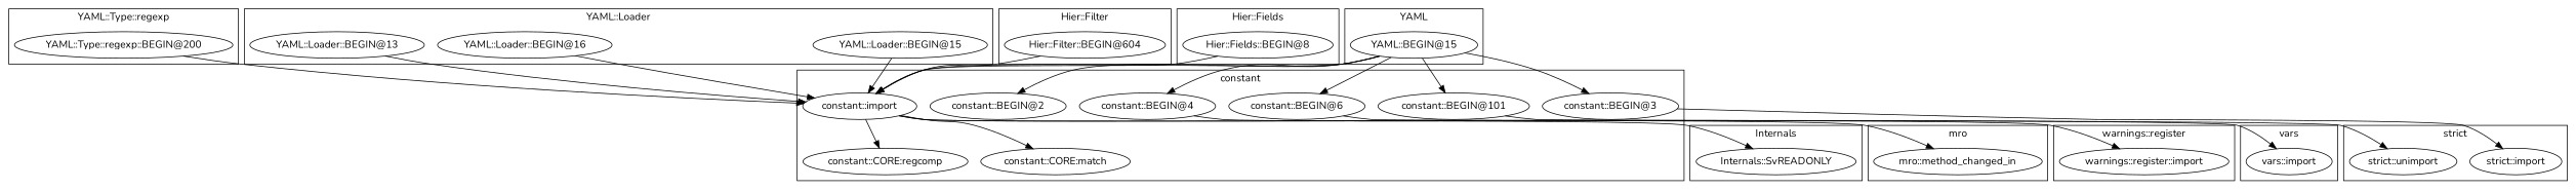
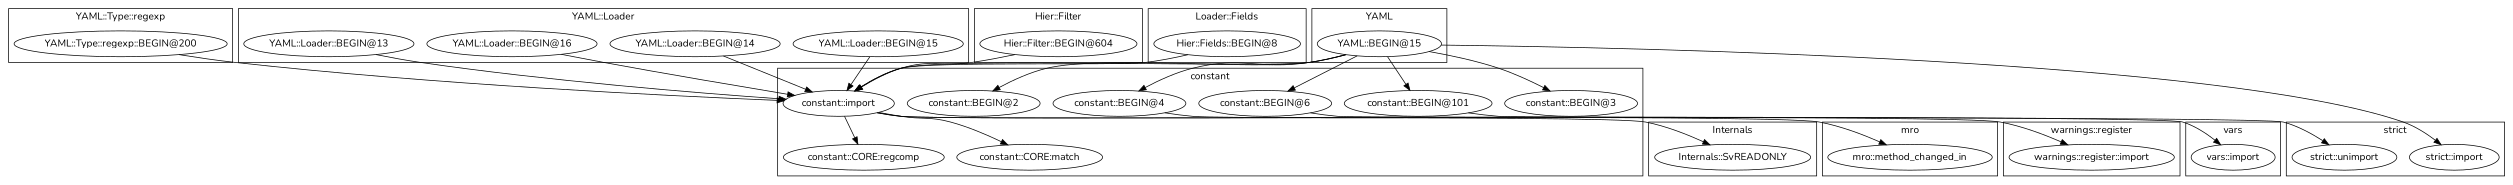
  digraph {
    fontname=Nunito
    node [fontname=Nunito]
    edge [fontname=Nunito]
    "YAML::BEGIN@15"
    "YAML::Type::regexp::BEGIN@200"
    "Internals::SvREADONLY"
    "YAML::Loader::BEGIN@15"
+   "YAML::Loader::BEGIN@14"
    "YAML::Loader::BEGIN@16"
    "YAML::Loader::BEGIN@13"
    n8 [label="Hier::Filter::BEGIN@604"]
    "vars::import"
    "strict::import"
    "strict::unimport"
    "constant::import"
    "constant::BEGIN@4"
    "constant::BEGIN@3"
    "constant::CORE:regcomp"
    "constant::BEGIN@101"
    "constant::BEGIN@2"
    "constant::BEGIN@6"
    "constant::CORE:match"
    "Hier::Fields::BEGIN@8"
    "warnings::register::import"
    "mro::method_changed_in"
    subgraph cluster_1 {
      label=YAML
      "YAML::BEGIN@15"
    }
    subgraph cluster_2 {
      label="YAML::Type::regexp"
      "YAML::Type::regexp::BEGIN@200"
    }
    subgraph cluster_3 {
      label=Internals
      "Internals::SvREADONLY"
    }
    subgraph cluster_4 {
      label="YAML::Loader"
      "YAML::Loader::BEGIN@15"
+     "YAML::Loader::BEGIN@14"
      "YAML::Loader::BEGIN@16"
      "YAML::Loader::BEGIN@13"
    }
    subgraph cluster_5 {
      label="Hier::Filter"
      n8
    }
    subgraph cluster_6 {
      label=vars
      "vars::import"
    }
    subgraph cluster_7 {
      label="strict"
      "strict::import"
      "strict::unimport"
    }
    subgraph cluster_8 {
      label=constant
      "constant::import"
      "constant::BEGIN@4"
      "constant::BEGIN@3"
      "constant::CORE:regcomp"
      "constant::BEGIN@101"
      "constant::BEGIN@2"
      "constant::BEGIN@6"
      "constant::CORE:match"
    }
    subgraph cluster_9 {
-     label="Hier::Fields"
+     label="Loader::Fields"
      "Hier::Fields::BEGIN@8"
    }
    subgraph cluster_10 {
      label="warnings::register"
      "warnings::register::import"
    }
    subgraph cluster_11 {
      label=mro
      "mro::method_changed_in"
    }
    "YAML::BEGIN@15" -> "constant::import"
    "YAML::BEGIN@15" -> "constant::BEGIN@4"
    "YAML::BEGIN@15" -> "constant::BEGIN@3"
    "YAML::BEGIN@15" -> "constant::BEGIN@101"
    "YAML::BEGIN@15" -> "constant::BEGIN@2"
    "YAML::BEGIN@15" -> "constant::BEGIN@6"
    "YAML::Type::regexp::BEGIN@200" -> "constant::import"
    "YAML::Loader::BEGIN@15" -> "constant::import"
+   "YAML::Loader::BEGIN@14" -> "constant::import"
    "YAML::Loader::BEGIN@16" -> "constant::import"
    "YAML::Loader::BEGIN@13" -> "constant::import"
    n8 -> "constant::import"
    "constant::import" -> "Internals::SvREADONLY"
    "constant::import" -> "constant::CORE:regcomp"
    "constant::import" -> "constant::CORE:match"
    "constant::import" -> "mro::method_changed_in"
    "constant::BEGIN@4" -> "warnings::register::import"
-   "constant::BEGIN@3" -> "strict::import"
+   "YAML::BEGIN@15" -> "strict::import"
    "constant::BEGIN@101" -> "strict::unimport"
    "constant::BEGIN@6" -> "vars::import"
    "Hier::Fields::BEGIN@8" -> "constant::import"
  }
